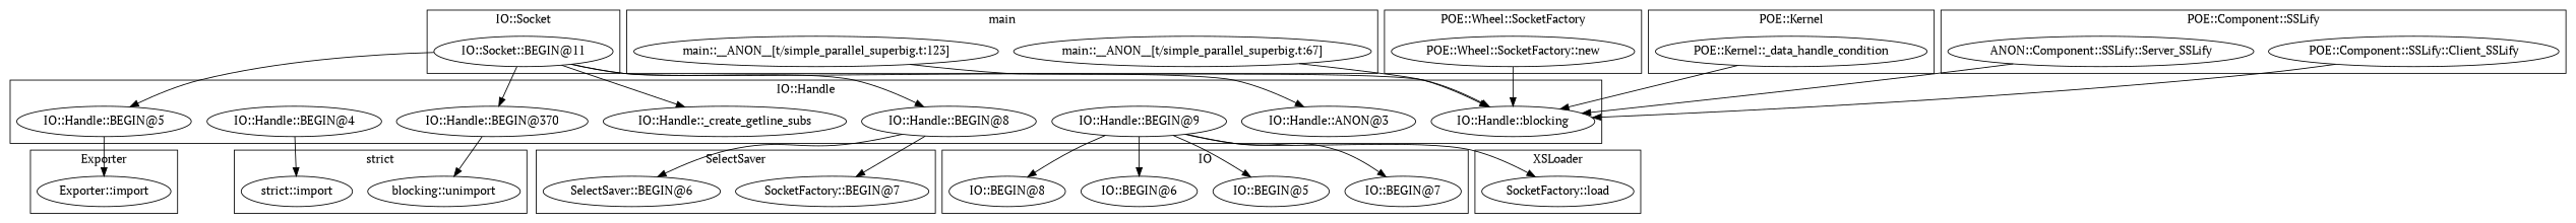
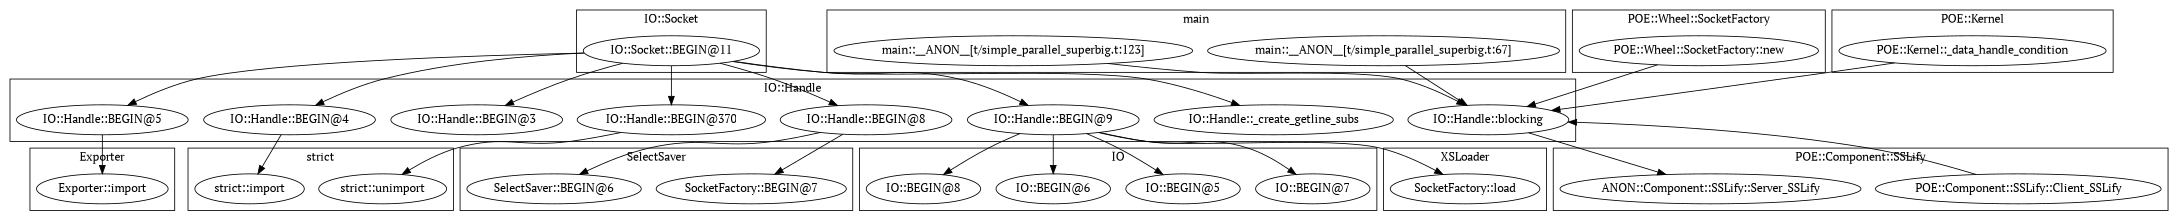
  digraph {
    fontname="PT Serif"
    node [fontname="PT Serif"]
    edge [fontname="PT Serif"]
    "IO::Socket::BEGIN@11"
    "main::__ANON__[t/simple_parallel_superbig.t:67]"
    "main::__ANON__[t/simple_parallel_superbig.t:123]"
    "IO::BEGIN@7"
    "IO::BEGIN@5"
    "IO::BEGIN@6"
    "IO::BEGIN@8"
    n8 [label="SocketFactory::BEGIN@7"]
    "SelectSaver::BEGIN@6"
    "POE::Wheel::SocketFactory::new"
    "IO::Handle::_create_getline_subs"
    n12 [label="IO::Handle::BEGIN@5"]
    "IO::Handle::BEGIN@370"
    "IO::Handle::BEGIN@4"
-   "IO::Handle::BEGIN@3" [label="IO::Handle::ANON@3"]
+   "IO::Handle::BEGIN@3"
    "IO::Handle::BEGIN@8"
    "IO::Handle::BEGIN@9"
    "IO::Handle::blocking"
    "POE::Kernel::_data_handle_condition"
-   "strict::unimport" [label="blocking::unimport"]
+   "strict::unimport"
    "strict::import"
    "POE::Component::SSLify::Client_SSLify"
    n23 [label="ANON::Component::SSLify::Server_SSLify"]
    "Exporter::import"
    n25 [label="SocketFactory::load"]
    subgraph cluster_1 {
      label="IO::Socket"
      "IO::Socket::BEGIN@11"
    }
    subgraph cluster_2 {
      label=main
      "main::__ANON__[t/simple_parallel_superbig.t:67]"
      "main::__ANON__[t/simple_parallel_superbig.t:123]"
    }
    subgraph cluster_3 {
      label=IO
      "IO::BEGIN@7"
      "IO::BEGIN@5"
      "IO::BEGIN@6"
      "IO::BEGIN@8"
    }
    subgraph cluster_4 {
      label=SelectSaver
      n8
      "SelectSaver::BEGIN@6"
    }
    subgraph cluster_5 {
      label="POE::Wheel::SocketFactory"
      "POE::Wheel::SocketFactory::new"
    }
    subgraph cluster_6 {
      label="IO::Handle"
      "IO::Handle::_create_getline_subs"
      n12
      "IO::Handle::BEGIN@370"
      "IO::Handle::BEGIN@4"
      "IO::Handle::BEGIN@3"
      "IO::Handle::BEGIN@8"
      "IO::Handle::BEGIN@9"
      "IO::Handle::blocking"
    }
    subgraph cluster_7 {
      label="POE::Kernel"
      "POE::Kernel::_data_handle_condition"
    }
    subgraph cluster_8 {
      label="strict"
      "strict::unimport"
      "strict::import"
    }
    subgraph cluster_9 {
      label="POE::Component::SSLify"
      "POE::Component::SSLify::Client_SSLify"
      n23
    }
    subgraph cluster_10 {
      label=Exporter
      "Exporter::import"
    }
    subgraph cluster_11 {
      label=XSLoader
      n25
    }
    "IO::Socket::BEGIN@11" -> "IO::Handle::_create_getline_subs"
    "IO::Socket::BEGIN@11" -> n12
    "IO::Socket::BEGIN@11" -> "IO::Handle::BEGIN@370"
+   "IO::Socket::BEGIN@11" -> "IO::Handle::BEGIN@4"
    "IO::Socket::BEGIN@11" -> "IO::Handle::BEGIN@3"
    "IO::Socket::BEGIN@11" -> "IO::Handle::BEGIN@8"
+   "IO::Socket::BEGIN@11" -> "IO::Handle::BEGIN@9"
    "main::__ANON__[t/simple_parallel_superbig.t:67]" -> "IO::Handle::blocking"
    "main::__ANON__[t/simple_parallel_superbig.t:123]" -> "IO::Handle::blocking"
    "POE::Wheel::SocketFactory::new" -> "IO::Handle::blocking"
    n12 -> "Exporter::import"
    "IO::Handle::BEGIN@370" -> "strict::unimport"
    "IO::Handle::BEGIN@4" -> "strict::import"
    "IO::Handle::BEGIN@8" -> n8
    "IO::Handle::BEGIN@8" -> "SelectSaver::BEGIN@6"
    "IO::Handle::BEGIN@9" -> "IO::BEGIN@7"
    "IO::Handle::BEGIN@9" -> "IO::BEGIN@5"
    "IO::Handle::BEGIN@9" -> "IO::BEGIN@6"
    "IO::Handle::BEGIN@9" -> "IO::BEGIN@8"
    "IO::Handle::BEGIN@9" -> n25
    "POE::Kernel::_data_handle_condition" -> "IO::Handle::blocking"
    "POE::Component::SSLify::Client_SSLify" -> "IO::Handle::blocking"
-   n23 -> "IO::Handle::blocking"
+   "IO::Handle::blocking" -> n23
  }
